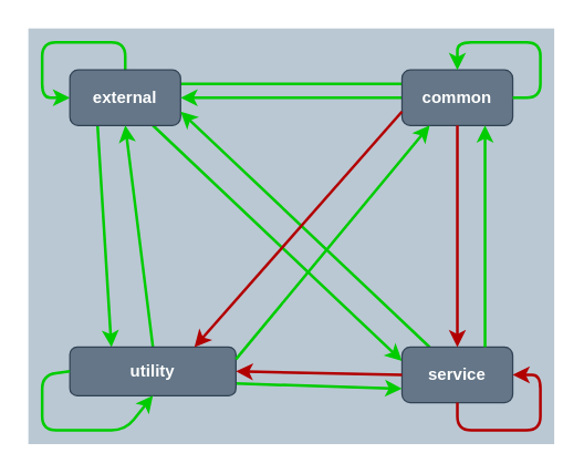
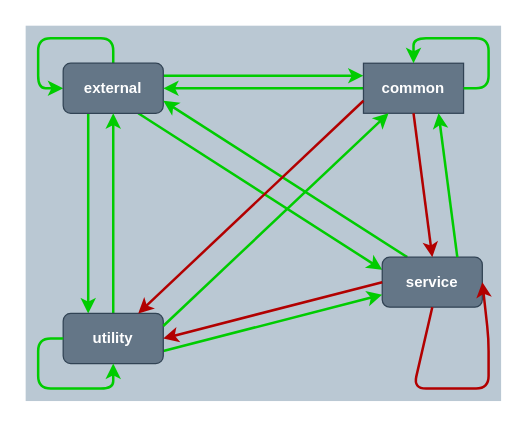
  <mxCell id="0" />
  <mxCell id="1" parent="0" />
  <mxCell id="2" value="" style="rounded=0;whiteSpace=wrap;html=1;fillColor=#bac8d3;strokeColor=none;" parent="1" vertex="1"><mxGeometry x="20" y="20" width="380" height="300" as="geometry" /></mxCell>
- <mxCell id="3" style="edgeStyle=none;html=1;fillColor=#d5e8d4;strokeColor=#00CC00;strokeWidth=2;exitX=1;exitY=0.25;exitDx=0;exitDy=0;entryX=0;entryY=0.25;entryDx=0;entryDy=0;endArrow=none;" parent="1" source="7" target="9" edge="1"><mxGeometry relative="1" as="geometry" /></mxCell>
+ <mxCell id="3" style="edgeStyle=none;html=1;fillColor=#d5e8d4;strokeColor=#00CC00;strokeWidth=2;exitX=1;exitY=0.25;exitDx=0;exitDy=0;entryX=0;entryY=0.25;entryDx=0;entryDy=0;" parent="1" source="7" target="9" edge="1"><mxGeometry relative="1" as="geometry" /></mxCell>
  <mxCell id="4" style="edgeStyle=none;html=1;fillColor=#60a917;strokeColor=#00CC00;strokeWidth=2;exitX=0.25;exitY=1;exitDx=0;exitDy=0;entryX=0.25;entryY=0;entryDx=0;entryDy=0;" parent="1" source="7" target="14" edge="1"><mxGeometry relative="1" as="geometry" /></mxCell>
  <mxCell id="5" style="edgeStyle=none;html=1;fillColor=#60a917;strokeColor=#00CC00;strokeWidth=2;exitX=0.75;exitY=1;exitDx=0;exitDy=0;entryX=0;entryY=0.25;entryDx=0;entryDy=0;" parent="1" source="7" target="11" edge="1"><mxGeometry relative="1" as="geometry" /></mxCell>
  <mxCell id="6" style="edgeStyle=none;html=1;fillColor=#60a917;strokeColor=#00CC00;strokeWidth=2;" parent="1" source="7" target="7" edge="1"><mxGeometry relative="1" as="geometry"><mxPoint x="-10" y="50" as="targetPoint" /><Array as="points"><mxPoint x="90" y="30" /><mxPoint x="30" y="30" /><mxPoint x="30" y="70" /></Array></mxGeometry></mxCell>
  <mxCell id="7" value="external" style="rounded=1;whiteSpace=wrap;html=1;fillColor=#647687;fontColor=#ffffff;strokeColor=#314354;fontStyle=1" parent="1" vertex="1"><mxGeometry x="50" y="50" width="80" height="40" as="geometry" /></mxCell>
  <mxCell id="8" style="edgeStyle=none;html=1;exitX=0;exitY=0.5;exitDx=0;exitDy=0;fillColor=#60a917;strokeColor=#00CC00;strokeWidth=2;" parent="1" source="9" edge="1"><mxGeometry relative="1" as="geometry"><mxPoint x="130" y="70" as="targetPoint" /></mxGeometry></mxCell>
- <mxCell id="9" value="common" style="rounded=1;whiteSpace=wrap;html=1;fillColor=#647687;fontColor=#ffffff;strokeColor=#314354;fontStyle=1" parent="1" vertex="1"><mxGeometry x="290" y="50" width="80" height="40" as="geometry" /></mxCell>
+ <mxCell id="9" value="common" style="whiteSpace=wrap;html=1;fillColor=#647687;fontColor=#ffffff;strokeColor=#314354;fontStyle=1;rounded=0;" parent="1" vertex="1"><mxGeometry x="290" y="50" width="80" height="40" as="geometry" /></mxCell>
  <mxCell id="10" style="edgeStyle=none;html=1;entryX=1;entryY=0.75;entryDx=0;entryDy=0;exitX=0.25;exitY=0;exitDx=0;exitDy=0;fillColor=#60a917;strokeColor=#00CC00;strokeWidth=2;" parent="1" source="11" target="7" edge="1"><mxGeometry relative="1" as="geometry" /></mxCell>
- <mxCell id="11" value="service" style="rounded=1;whiteSpace=wrap;html=1;fillColor=#647687;fontColor=#ffffff;strokeColor=#314354;fontStyle=1" parent="1" vertex="1"><mxGeometry x="290" y="250" width="80" height="40" as="geometry" /></mxCell>
+ <mxCell id="11" value="service" style="rounded=1;whiteSpace=wrap;html=1;fillColor=#647687;fontColor=#ffffff;strokeColor=#314354;fontStyle=1" parent="1" vertex="1"><mxGeometry x="305" y="205" width="80" height="40" as="geometry" /></mxCell>
  <mxCell id="12" style="edgeStyle=none;html=1;entryX=0.5;entryY=1;entryDx=0;entryDy=0;exitX=0.5;exitY=0;exitDx=0;exitDy=0;fillColor=#60a917;strokeColor=#00CC00;strokeWidth=2;" parent="1" source="14" target="7" edge="1"><mxGeometry relative="1" as="geometry" /></mxCell>
  <mxCell id="13" style="edgeStyle=none;html=1;exitX=1;exitY=0.75;exitDx=0;exitDy=0;entryX=0;entryY=0.75;entryDx=0;entryDy=0;fillColor=#60a917;strokeColor=#00CC00;strokeWidth=2;" parent="1" source="14" target="11" edge="1"><mxGeometry relative="1" as="geometry" /></mxCell>
- <mxCell id="14" value="utility" style="rounded=1;whiteSpace=wrap;html=1;fillColor=#647687;fontColor=#ffffff;strokeColor=#314354;fontStyle=1" parent="1" vertex="1"><mxGeometry x="50" y="250" width="120" height="35" as="geometry" /></mxCell>
+ <mxCell id="14" value="utility" style="rounded=1;whiteSpace=wrap;html=1;fillColor=#647687;fontColor=#ffffff;strokeColor=#314354;fontStyle=1" parent="1" vertex="1"><mxGeometry x="50" y="250" width="80" height="40" as="geometry" /></mxCell>
  <mxCell id="15" style="edgeStyle=none;html=1;exitX=1;exitY=0.25;exitDx=0;exitDy=0;entryX=0.25;entryY=1;entryDx=0;entryDy=0;fillColor=#60a917;strokeColor=#00CC00;strokeWidth=2;" parent="1" source="14" target="9" edge="1"><mxGeometry relative="1" as="geometry"><mxPoint x="140" y="290" as="sourcePoint" /><mxPoint x="300" y="290" as="targetPoint" /></mxGeometry></mxCell>
  <mxCell id="16" style="edgeStyle=none;html=1;exitX=0;exitY=0.5;exitDx=0;exitDy=0;fillColor=#e51400;strokeColor=#B20000;strokeWidth=2;entryX=1;entryY=0.5;entryDx=0;entryDy=0;" parent="1" source="11" target="14" edge="1"><mxGeometry relative="1" as="geometry"><mxPoint x="140" y="290" as="sourcePoint" /><mxPoint x="20" y="360" as="targetPoint" /></mxGeometry></mxCell>
  <mxCell id="17" style="edgeStyle=none;html=1;exitX=0;exitY=0.75;exitDx=0;exitDy=0;fillColor=#e51400;strokeColor=#B20000;strokeWidth=2;entryX=0.75;entryY=0;entryDx=0;entryDy=0;" parent="1" source="9" target="14" edge="1"><mxGeometry relative="1" as="geometry"><mxPoint x="300" y="280" as="sourcePoint" /><mxPoint x="140" y="280" as="targetPoint" /></mxGeometry></mxCell>
  <mxCell id="18" style="edgeStyle=none;html=1;exitX=0;exitY=0.5;exitDx=0;exitDy=0;entryX=0.5;entryY=1;entryDx=0;entryDy=0;fillColor=#60a917;strokeColor=#00CC00;strokeWidth=2;" parent="1" source="14" target="14" edge="1"><mxGeometry relative="1" as="geometry"><mxPoint x="140" y="290" as="sourcePoint" /><mxPoint x="300" y="290" as="targetPoint" /><Array as="points"><mxPoint x="30" y="270" /><mxPoint x="30" y="310" /><mxPoint x="90" y="310" /></Array></mxGeometry></mxCell>
  <mxCell id="19" style="edgeStyle=none;html=1;exitX=0.75;exitY=0;exitDx=0;exitDy=0;entryX=0.75;entryY=1;entryDx=0;entryDy=0;fillColor=#60a917;strokeColor=#00CC00;strokeWidth=2;" parent="1" source="11" target="9" edge="1"><mxGeometry relative="1" as="geometry"><mxPoint x="140" y="290" as="sourcePoint" /><mxPoint x="300" y="290" as="targetPoint" /></mxGeometry></mxCell>
  <mxCell id="20" style="edgeStyle=none;html=1;exitX=1;exitY=0.5;exitDx=0;exitDy=0;entryX=0.5;entryY=0;entryDx=0;entryDy=0;fillColor=#60a917;strokeColor=#00CC00;strokeWidth=2;" parent="1" source="9" target="9" edge="1"><mxGeometry relative="1" as="geometry"><mxPoint x="360" y="260" as="sourcePoint" /><mxPoint x="360" y="100" as="targetPoint" /><Array as="points"><mxPoint x="390" y="70" /><mxPoint x="390" y="30" /><mxPoint x="330" y="30" /></Array></mxGeometry></mxCell>
  <mxCell id="21" style="edgeStyle=none;html=1;exitX=0.5;exitY=1;exitDx=0;exitDy=0;fillColor=#e51400;strokeColor=#B20000;strokeWidth=2;entryX=0.5;entryY=0;entryDx=0;entryDy=0;" parent="1" source="9" target="11" edge="1"><mxGeometry relative="1" as="geometry"><mxPoint x="300" y="280" as="sourcePoint" /><mxPoint x="140" y="280" as="targetPoint" /></mxGeometry></mxCell>
  <mxCell id="22" style="edgeStyle=none;html=1;exitX=0.5;exitY=1;exitDx=0;exitDy=0;fillColor=#e51400;strokeColor=#B20000;strokeWidth=2;entryX=1;entryY=0.5;entryDx=0;entryDy=0;" parent="1" source="11" target="11" edge="1"><mxGeometry relative="1" as="geometry"><mxPoint x="340" y="100" as="sourcePoint" /><mxPoint x="340" y="260" as="targetPoint" /><Array as="points"><mxPoint x="330" y="310" /><mxPoint x="390" y="310" /><mxPoint x="390" y="270" /></Array></mxGeometry></mxCell>
